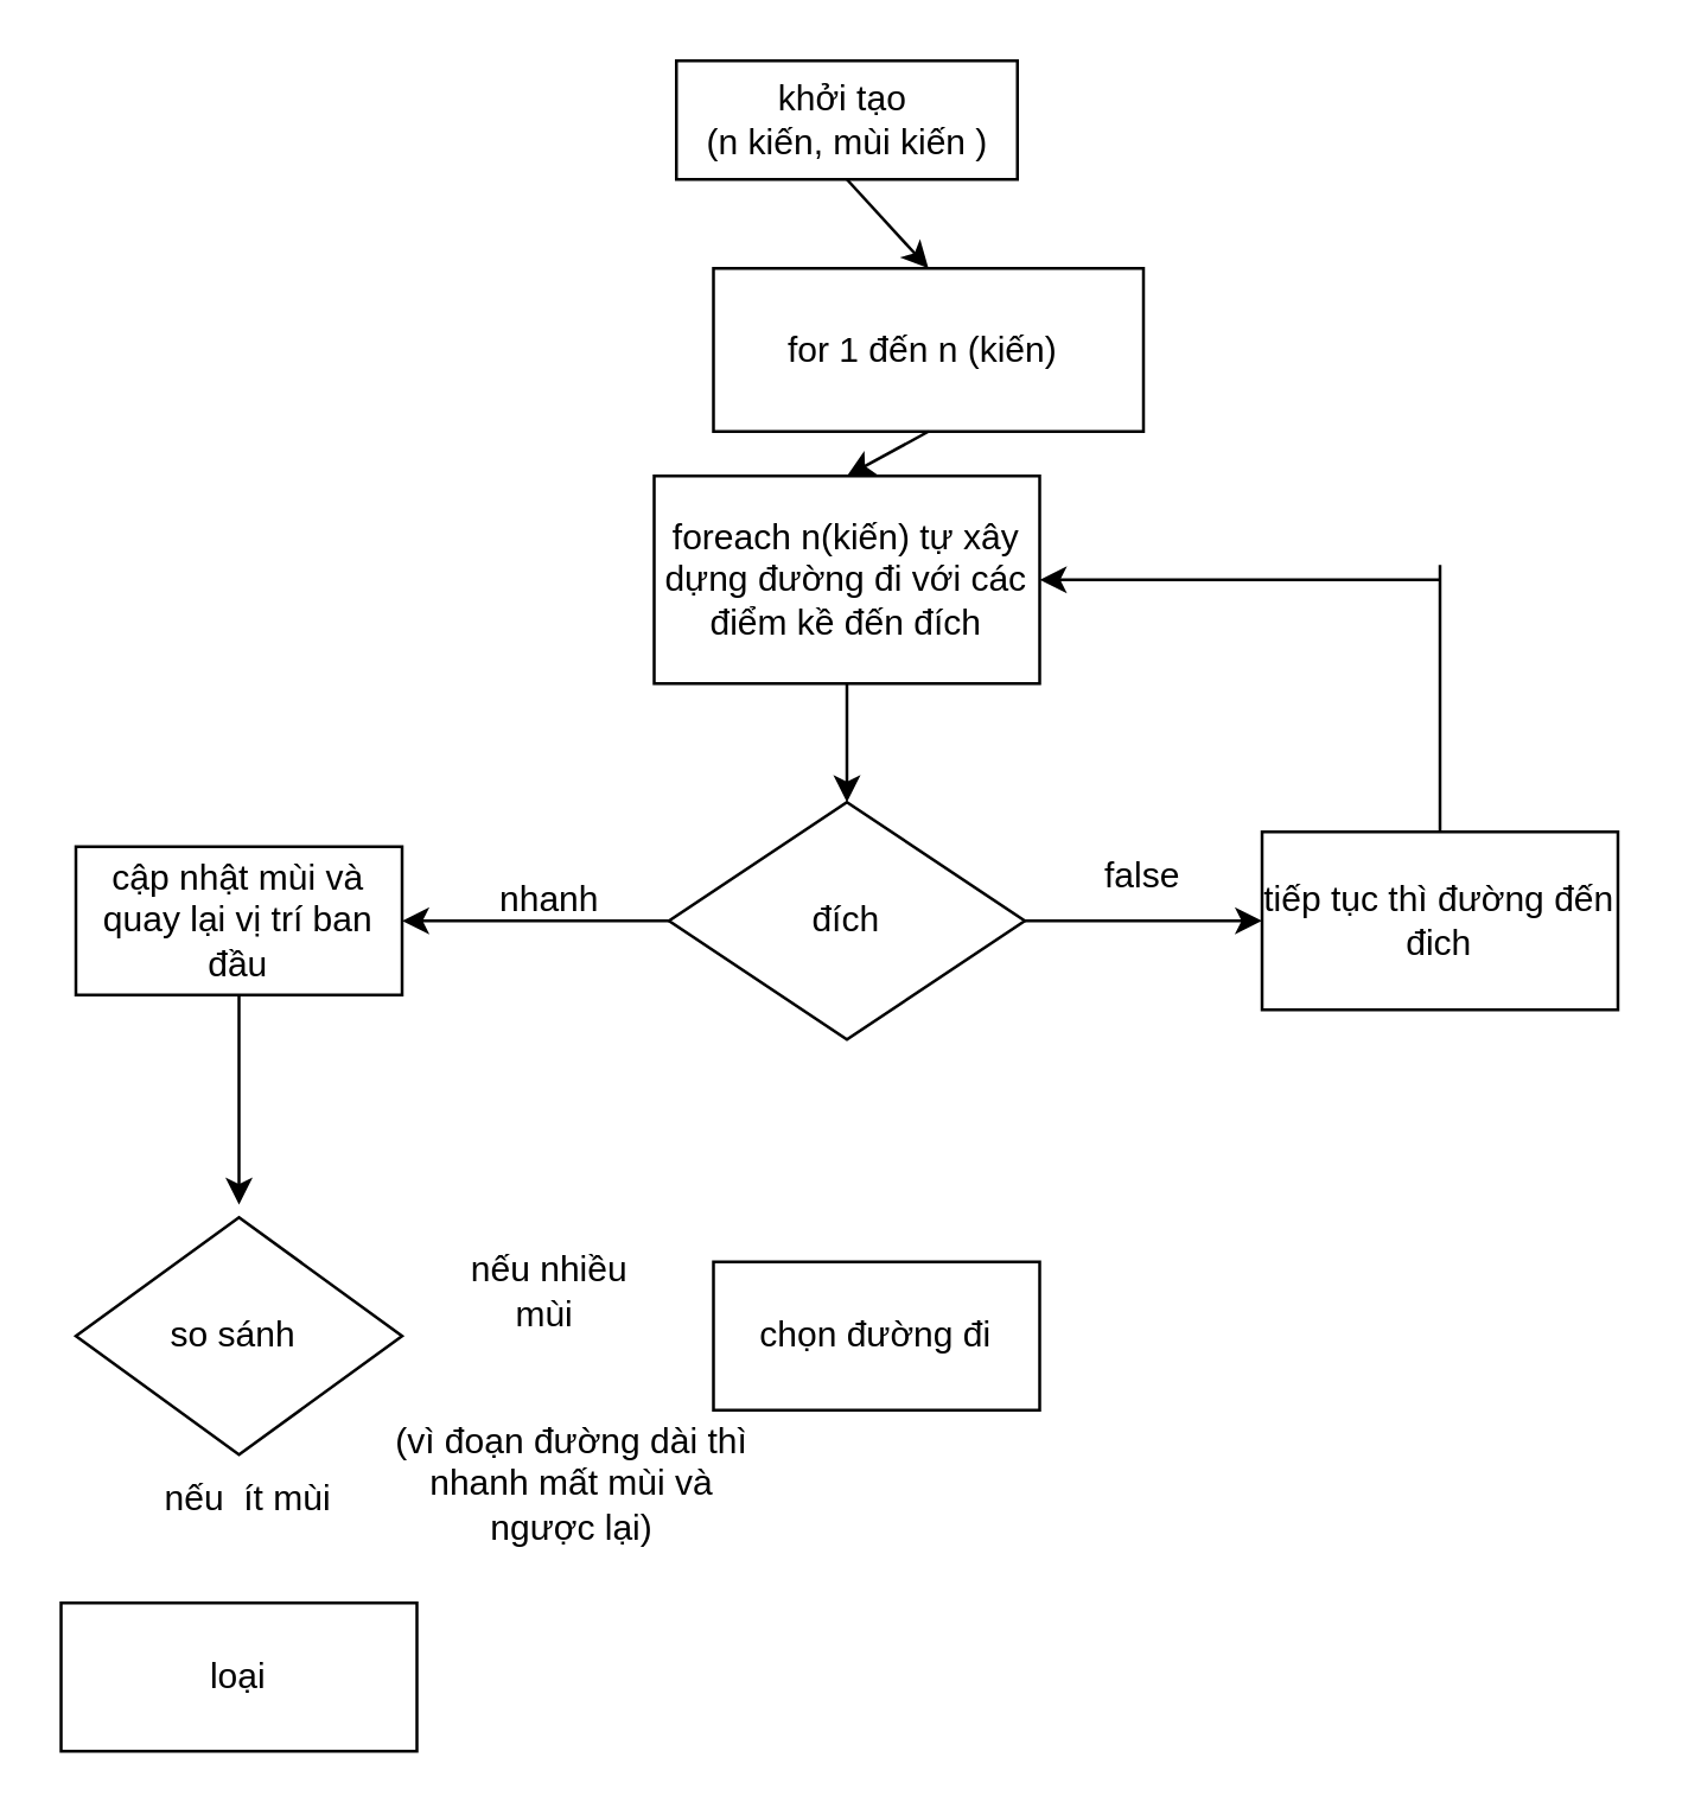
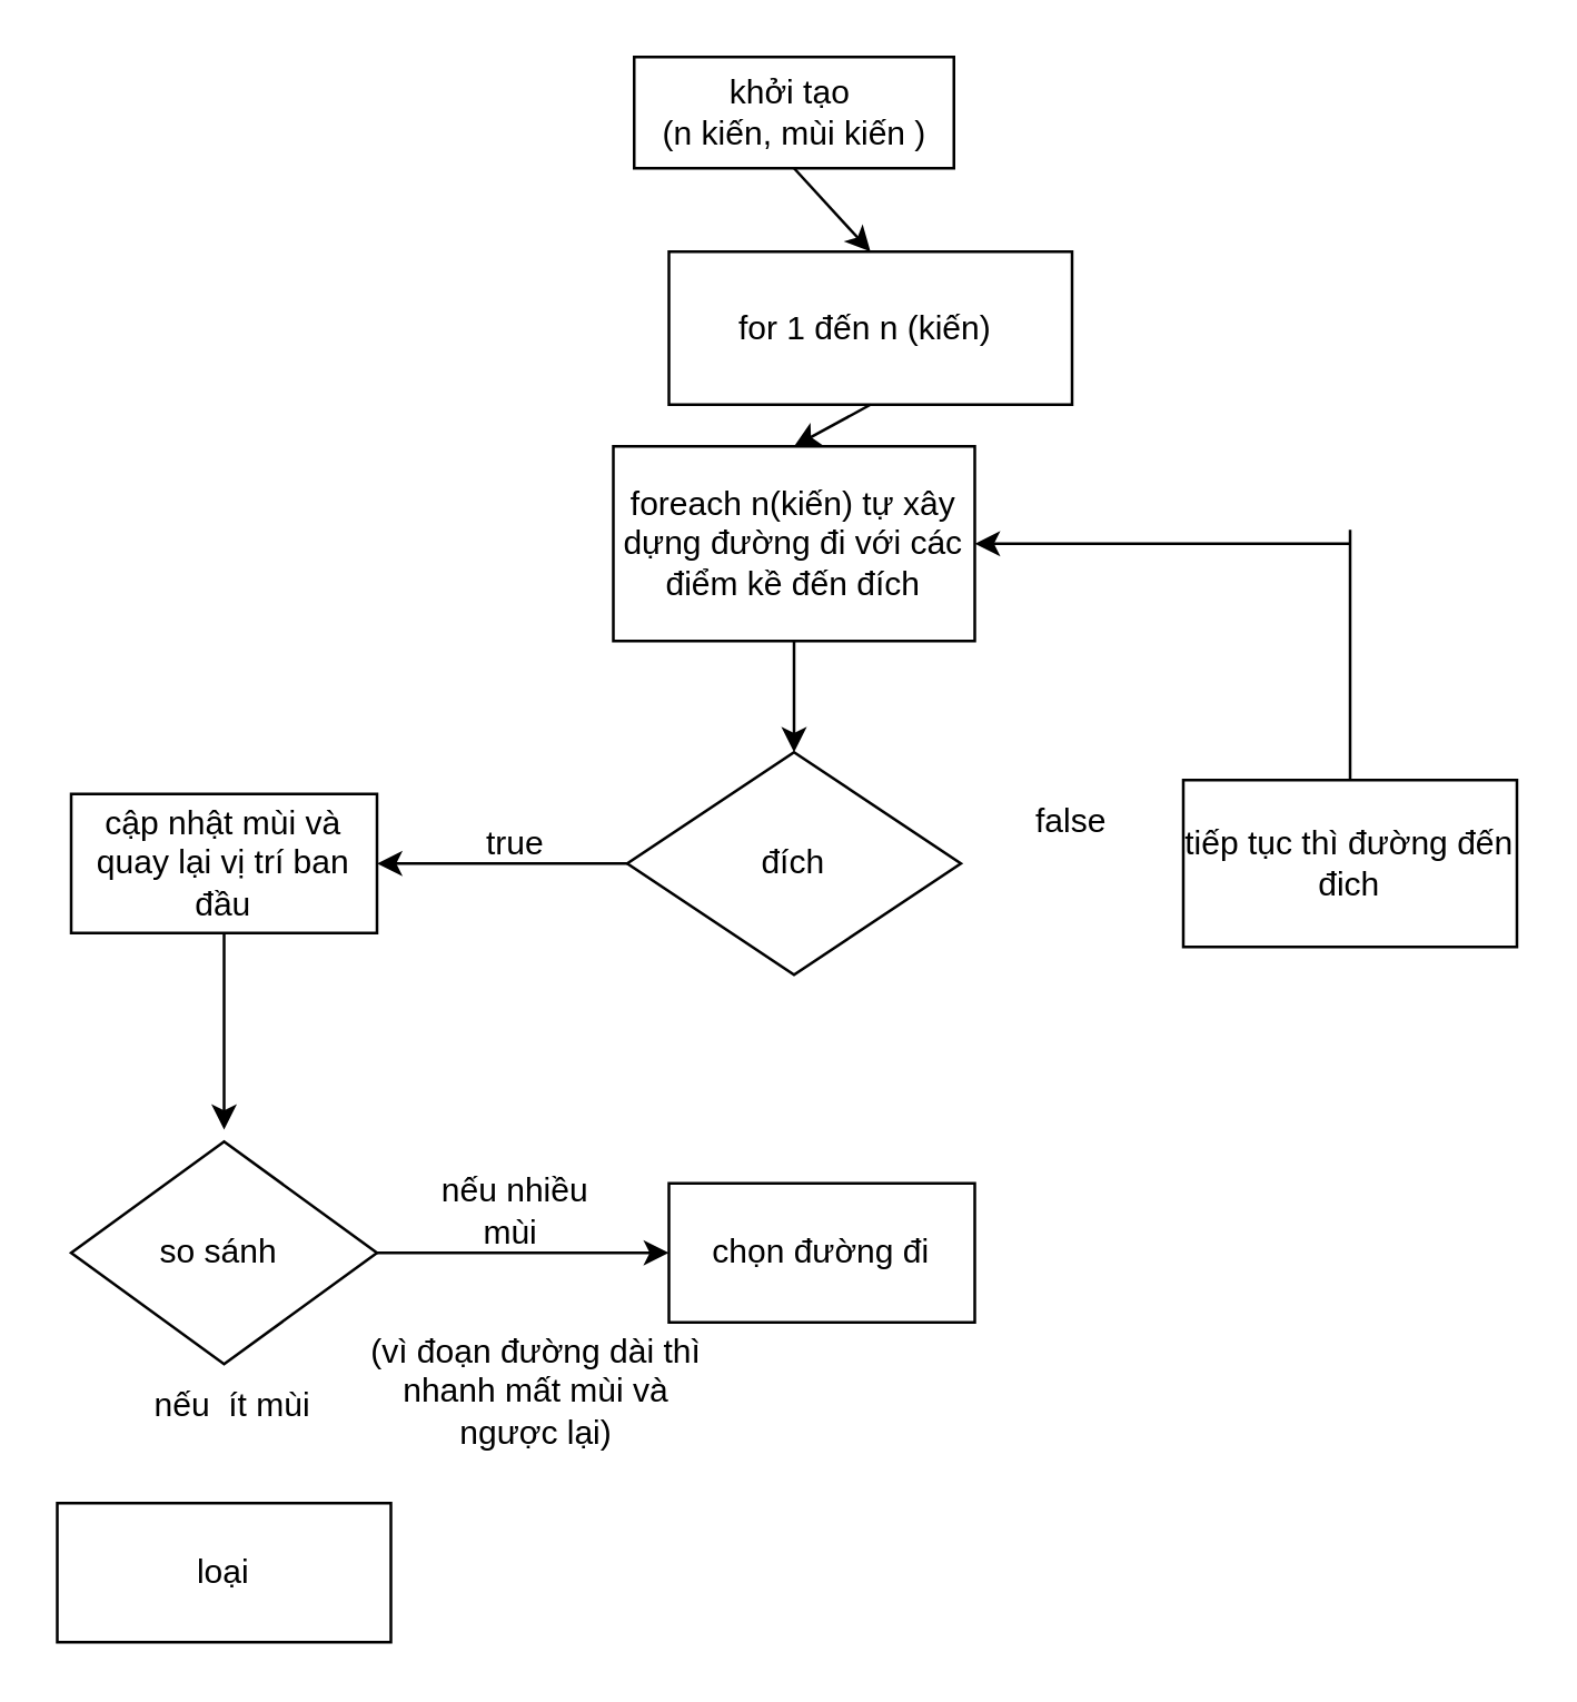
  <mxCell id="0" />
  <mxCell id="1" parent="0" />
  <mxCell id="2" value="khởi tạo&amp;nbsp;&lt;br&gt;(n kiến, mùi kiến )" style="rounded=0;whiteSpace=wrap;html=1;" vertex="1" parent="1"><mxGeometry x="227.5" y="20" width="115" height="40" as="geometry" /></mxCell>
  <mxCell id="3" value="for 1 đến n (kiến)&amp;nbsp;" style="rounded=0;whiteSpace=wrap;html=1;" vertex="1" parent="1"><mxGeometry x="240" y="90" width="145" height="55" as="geometry" /></mxCell>
  <mxCell id="4" value="foreach n(kiến) tự xây dựng đường đi với các điểm kề đến đích" style="rounded=0;whiteSpace=wrap;html=1;" vertex="1" parent="1"><mxGeometry x="220" y="160" width="130" height="70" as="geometry" /></mxCell>
  <mxCell id="5" value="đích" style="rhombus;whiteSpace=wrap;html=1;" vertex="1" parent="1"><mxGeometry x="225" y="270" width="120" height="80" as="geometry" /></mxCell>
  <mxCell id="6" value="" style="endArrow=classic;html=1;exitX=0.5;exitY=1;exitDx=0;exitDy=0;entryX=0.5;entryY=0;entryDx=0;entryDy=0;" edge="1" parent="1" source="2" target="3"><mxGeometry width="50" height="50" relative="1" as="geometry"><mxPoint x="375" y="260" as="sourcePoint" /><mxPoint x="425" y="210" as="targetPoint" /></mxGeometry></mxCell>
  <mxCell id="7" value="" style="endArrow=classic;html=1;exitX=0.5;exitY=1;exitDx=0;exitDy=0;entryX=0.5;entryY=0;entryDx=0;entryDy=0;" edge="1" parent="1" source="3" target="4"><mxGeometry width="50" height="50" relative="1" as="geometry"><mxPoint x="375" y="260" as="sourcePoint" /><mxPoint x="425" y="210" as="targetPoint" /></mxGeometry></mxCell>
  <mxCell id="8" value="" style="endArrow=classic;html=1;entryX=0.5;entryY=0;entryDx=0;entryDy=0;exitX=0.5;exitY=1;exitDx=0;exitDy=0;" edge="1" parent="1" source="4" target="5"><mxGeometry width="50" height="50" relative="1" as="geometry"><mxPoint x="105" y="200" as="sourcePoint" /><mxPoint x="155" y="150" as="targetPoint" /></mxGeometry></mxCell>
  <mxCell id="9" value="cập nhật mùi và quay lại vị trí ban đầu" style="rounded=0;whiteSpace=wrap;html=1;" vertex="1" parent="1"><mxGeometry x="25" y="285" width="110" height="50" as="geometry" /></mxCell>
  <mxCell id="10" value="tiếp tục thì đường đến đich" style="rounded=0;whiteSpace=wrap;html=1;" vertex="1" parent="1"><mxGeometry x="425" y="280" width="120" height="60" as="geometry" /></mxCell>
  <mxCell id="11" value="" style="endArrow=classic;html=1;entryX=1;entryY=0.5;entryDx=0;entryDy=0;exitX=0;exitY=0.5;exitDx=0;exitDy=0;" edge="1" parent="1" source="5" target="9"><mxGeometry width="50" height="50" relative="1" as="geometry"><mxPoint x="175" y="360" as="sourcePoint" /><mxPoint x="225" y="310" as="targetPoint" /></mxGeometry></mxCell>
- <mxCell id="12" value="" style="endArrow=classic;html=1;entryX=0;entryY=0.5;entryDx=0;entryDy=0;" edge="1" parent="1" source="5" target="10"><mxGeometry width="50" height="50" relative="1" as="geometry"><mxPoint x="345" y="360" as="sourcePoint" /><mxPoint x="395" y="310" as="targetPoint" /></mxGeometry></mxCell>
- <mxCell id="13" value="nhanh" style="text;html=1;strokeColor=none;fillColor=none;align=center;verticalAlign=middle;whiteSpace=wrap;rounded=0;" vertex="1" parent="1"><mxGeometry x="155" y="285" width="60" height="35" as="geometry" /></mxCell>
+ <mxCell id="13" value="true" style="text;html=1;strokeColor=none;fillColor=none;align=center;verticalAlign=middle;whiteSpace=wrap;rounded=0;" vertex="1" parent="1"><mxGeometry x="155" y="285" width="60" height="35" as="geometry" /></mxCell>
  <mxCell id="14" value="false" style="text;html=1;strokeColor=none;fillColor=none;align=center;verticalAlign=middle;whiteSpace=wrap;rounded=0;" vertex="1" parent="1"><mxGeometry x="365" y="285" width="40" height="20" as="geometry" /></mxCell>
  <mxCell id="15" value="" style="endArrow=classic;html=1;entryX=1;entryY=0.5;entryDx=0;entryDy=0;" edge="1" parent="1" target="4"><mxGeometry width="50" height="50" relative="1" as="geometry"><mxPoint x="485" y="195" as="sourcePoint" /><mxPoint x="495" y="200" as="targetPoint" /></mxGeometry></mxCell>
  <mxCell id="16" value="" style="endArrow=none;html=1;exitX=0.5;exitY=0;exitDx=0;exitDy=0;" edge="1" parent="1" source="10"><mxGeometry width="50" height="50" relative="1" as="geometry"><mxPoint x="475" y="270" as="sourcePoint" /><mxPoint x="485" y="190" as="targetPoint" /></mxGeometry></mxCell>
  <mxCell id="17" value="" style="endArrow=classic;html=1;" edge="1" parent="1" source="9"><mxGeometry width="50" height="50" relative="1" as="geometry"><mxPoint x="80" y="385" as="sourcePoint" /><mxPoint x="80" y="405.711" as="targetPoint" /></mxGeometry></mxCell>
  <mxCell id="18" value="so sánh&amp;nbsp;" style="rhombus;whiteSpace=wrap;html=1;" vertex="1" parent="1"><mxGeometry x="25" y="410" width="110" height="80" as="geometry" /></mxCell>
  <mxCell id="19" value="chọn đường đi" style="rounded=0;whiteSpace=wrap;html=1;" vertex="1" parent="1"><mxGeometry x="240" y="425" width="110" height="50" as="geometry" /></mxCell>
  <mxCell id="20" value="loại" style="rounded=0;whiteSpace=wrap;html=1;" vertex="1" parent="1"><mxGeometry x="20" y="540" width="120" height="50" as="geometry" /></mxCell>
+ <mxCell id="21" value="" style="endArrow=classic;html=1;exitX=1;exitY=0.5;exitDx=0;exitDy=0;entryX=0;entryY=0.5;entryDx=0;entryDy=0;" edge="1" parent="1" source="18" target="19"><mxGeometry width="50" height="50" relative="1" as="geometry"><mxPoint x="145" y="490" as="sourcePoint" /><mxPoint x="195" y="440" as="targetPoint" /></mxGeometry></mxCell>
  <mxCell id="22" value="nếu nhiều mùi&amp;nbsp;" style="text;html=1;strokeColor=none;fillColor=none;align=center;verticalAlign=middle;whiteSpace=wrap;rounded=0;" vertex="1" parent="1"><mxGeometry x="145" y="420" width="80" height="30" as="geometry" /></mxCell>
  <mxCell id="23" value="nếu&amp;nbsp; ít mùi&amp;nbsp;" style="text;html=1;strokeColor=none;fillColor=none;align=center;verticalAlign=middle;whiteSpace=wrap;rounded=0;" vertex="1" parent="1"><mxGeometry x="45" y="490" width="80" height="30" as="geometry" /></mxCell>
  <mxCell id="24" value="(vì đoạn đường dài thì nhanh mất mùi và ngược lại)" style="text;html=1;strokeColor=none;fillColor=none;align=center;verticalAlign=middle;whiteSpace=wrap;rounded=0;" vertex="1" parent="1"><mxGeometry x="125" y="480" width="135" height="40" as="geometry" /></mxCell>
